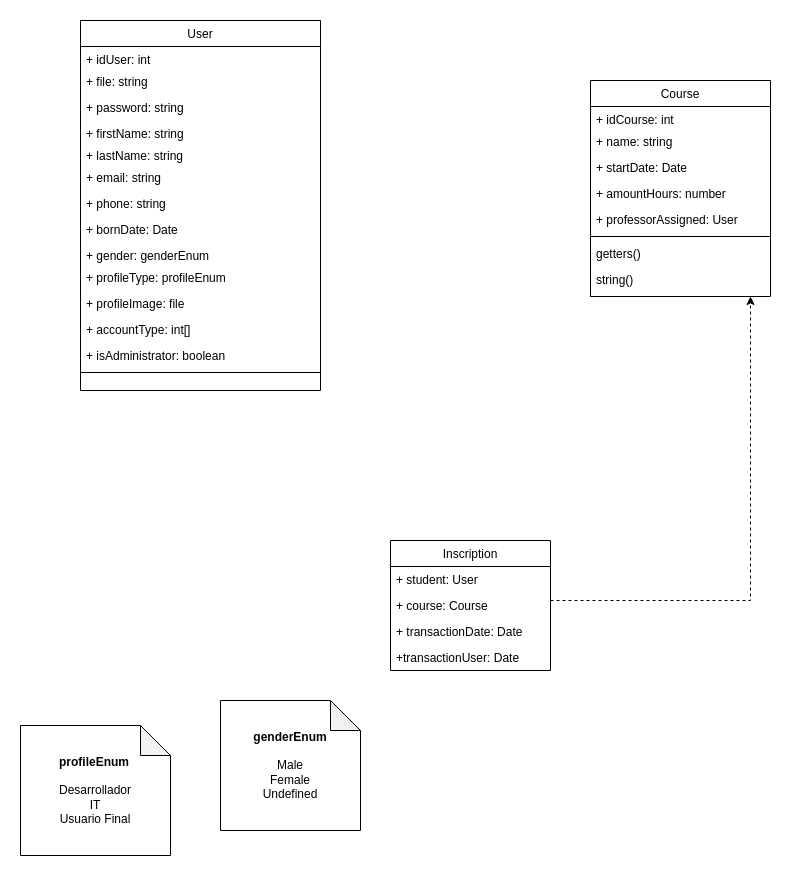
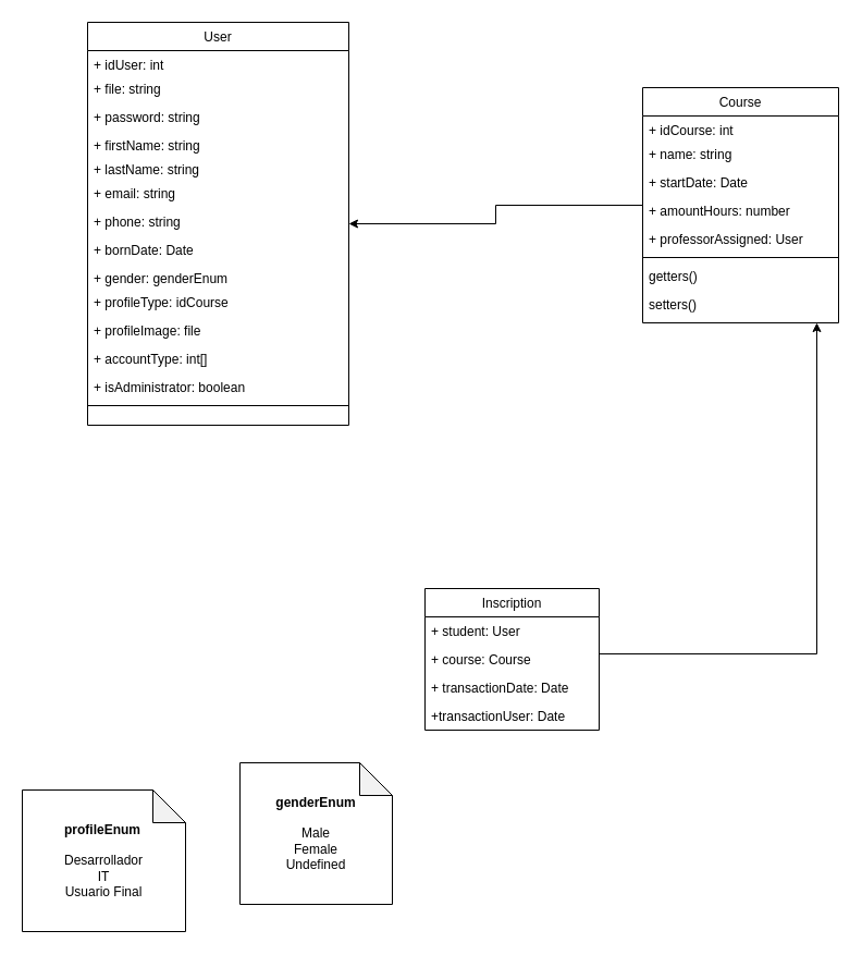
  <mxCell id="0" />
  <mxCell id="1" parent="0" />
  <mxCell id="2" value="User" style="swimlane;fontStyle=0;align=center;verticalAlign=top;childLayout=stackLayout;horizontal=1;startSize=26;horizontalStack=0;resizeParent=1;resizeLast=0;collapsible=1;marginBottom=0;rounded=0;shadow=0;strokeWidth=1;" parent="1" vertex="1"><mxGeometry x="80" y="20" width="240" height="370" as="geometry"><mxRectangle x="130" y="380" width="160" height="26" as="alternateBounds" /></mxGeometry></mxCell>
  <mxCell id="3" value="+ idUser: int" style="text;align=left;verticalAlign=top;spacingLeft=4;spacingRight=4;overflow=hidden;rotatable=0;points=[[0,0.5],[1,0.5]];portConstraint=eastwest;rounded=0;shadow=0;html=0;" vertex="1" parent="2"><mxGeometry y="26" width="240" height="22" as="geometry" /></mxCell>
  <mxCell id="4" value="+ file: string" style="text;align=left;verticalAlign=top;spacingLeft=4;spacingRight=4;overflow=hidden;rotatable=0;points=[[0,0.5],[1,0.5]];portConstraint=eastwest;" parent="2" vertex="1"><mxGeometry y="48" width="240" height="26" as="geometry" /></mxCell>
  <mxCell id="5" value="+ password: string" style="text;align=left;verticalAlign=top;spacingLeft=4;spacingRight=4;overflow=hidden;rotatable=0;points=[[0,0.5],[1,0.5]];portConstraint=eastwest;rounded=0;shadow=0;html=0;" parent="2" vertex="1"><mxGeometry y="74" width="240" height="26" as="geometry" /></mxCell>
  <mxCell id="6" value="+ firstName: string" style="text;align=left;verticalAlign=top;spacingLeft=4;spacingRight=4;overflow=hidden;rotatable=0;points=[[0,0.5],[1,0.5]];portConstraint=eastwest;rounded=0;shadow=0;html=0;" parent="2" vertex="1"><mxGeometry y="100" width="240" height="22" as="geometry" /></mxCell>
  <mxCell id="7" value="+ lastName: string" style="text;align=left;verticalAlign=top;spacingLeft=4;spacingRight=4;overflow=hidden;rotatable=0;points=[[0,0.5],[1,0.5]];portConstraint=eastwest;rounded=0;shadow=0;html=0;" vertex="1" parent="2"><mxGeometry y="122" width="240" height="22" as="geometry" /></mxCell>
  <mxCell id="8" value="+ email: string" style="text;align=left;verticalAlign=top;spacingLeft=4;spacingRight=4;overflow=hidden;rotatable=0;points=[[0,0.5],[1,0.5]];portConstraint=eastwest;rounded=0;shadow=0;html=0;" vertex="1" parent="2"><mxGeometry y="144" width="240" height="26" as="geometry" /></mxCell>
  <mxCell id="9" value="+ phone: string" style="text;align=left;verticalAlign=top;spacingLeft=4;spacingRight=4;overflow=hidden;rotatable=0;points=[[0,0.5],[1,0.5]];portConstraint=eastwest;rounded=0;shadow=0;html=0;" parent="2" vertex="1"><mxGeometry y="170" width="240" height="26" as="geometry" /></mxCell>
  <mxCell id="10" value="+ bornDate: Date" style="text;align=left;verticalAlign=top;spacingLeft=4;spacingRight=4;overflow=hidden;rotatable=0;points=[[0,0.5],[1,0.5]];portConstraint=eastwest;rounded=0;shadow=0;html=0;" vertex="1" parent="2"><mxGeometry y="196" width="240" height="26" as="geometry" /></mxCell>
  <mxCell id="11" value="+ gender: genderEnum" style="text;align=left;verticalAlign=top;spacingLeft=4;spacingRight=4;overflow=hidden;rotatable=0;points=[[0,0.5],[1,0.5]];portConstraint=eastwest;rounded=0;shadow=0;html=0;" vertex="1" parent="2"><mxGeometry y="222" width="240" height="22" as="geometry" /></mxCell>
- <mxCell id="12" value="+ profileType: profileEnum" style="text;align=left;verticalAlign=top;spacingLeft=4;spacingRight=4;overflow=hidden;rotatable=0;points=[[0,0.5],[1,0.5]];portConstraint=eastwest;rounded=0;shadow=0;html=0;" parent="2" vertex="1"><mxGeometry y="244" width="240" height="26" as="geometry" /></mxCell>
+ <mxCell id="12" value="+ profileType: idCourse" style="text;align=left;verticalAlign=top;spacingLeft=4;spacingRight=4;overflow=hidden;rotatable=0;points=[[0,0.5],[1,0.5]];portConstraint=eastwest;rounded=0;shadow=0;html=0;" parent="2" vertex="1"><mxGeometry y="244" width="240" height="26" as="geometry" /></mxCell>
  <mxCell id="13" value="+ profileImage: file" style="text;align=left;verticalAlign=top;spacingLeft=4;spacingRight=4;overflow=hidden;rotatable=0;points=[[0,0.5],[1,0.5]];portConstraint=eastwest;rounded=0;shadow=0;html=0;" vertex="1" parent="2"><mxGeometry y="270" width="240" height="26" as="geometry" /></mxCell>
  <mxCell id="14" value="+ accountType: int[]" style="text;align=left;verticalAlign=top;spacingLeft=4;spacingRight=4;overflow=hidden;rotatable=0;points=[[0,0.5],[1,0.5]];portConstraint=eastwest;rounded=0;shadow=0;html=0;" vertex="1" parent="2"><mxGeometry y="296" width="240" height="26" as="geometry" /></mxCell>
  <mxCell id="15" value="+ isAdministrator: boolean" style="text;align=left;verticalAlign=top;spacingLeft=4;spacingRight=4;overflow=hidden;rotatable=0;points=[[0,0.5],[1,0.5]];portConstraint=eastwest;rounded=0;shadow=0;html=0;" vertex="1" parent="2"><mxGeometry y="322" width="240" height="26" as="geometry" /></mxCell>
  <mxCell id="16" value="" style="line;html=1;strokeWidth=1;align=left;verticalAlign=middle;spacingTop=-1;spacingLeft=3;spacingRight=3;rotatable=0;labelPosition=right;points=[];portConstraint=eastwest;" parent="2" vertex="1"><mxGeometry y="348" width="240" height="8" as="geometry" /></mxCell>
  <mxCell id="17" value="Course" style="swimlane;fontStyle=0;align=center;verticalAlign=top;childLayout=stackLayout;horizontal=1;startSize=26;horizontalStack=0;resizeParent=1;resizeLast=0;collapsible=1;marginBottom=0;rounded=0;shadow=0;strokeWidth=1;" parent="1" vertex="1"><mxGeometry x="590" y="80" width="180" height="216" as="geometry"><mxRectangle x="660" y="273" width="160" height="26" as="alternateBounds" /></mxGeometry></mxCell>
  <mxCell id="18" value="+ idCourse: int" style="text;align=left;verticalAlign=top;spacingLeft=4;spacingRight=4;overflow=hidden;rotatable=0;points=[[0,0.5],[1,0.5]];portConstraint=eastwest;rounded=0;shadow=0;html=0;" vertex="1" parent="17"><mxGeometry y="26" width="180" height="22" as="geometry" /></mxCell>
  <mxCell id="19" value="+ name: string" style="text;align=left;verticalAlign=top;spacingLeft=4;spacingRight=4;overflow=hidden;rotatable=0;points=[[0,0.5],[1,0.5]];portConstraint=eastwest;" parent="17" vertex="1"><mxGeometry y="48" width="180" height="26" as="geometry" /></mxCell>
  <mxCell id="20" value="+ startDate: Date" style="text;align=left;verticalAlign=top;spacingLeft=4;spacingRight=4;overflow=hidden;rotatable=0;points=[[0,0.5],[1,0.5]];portConstraint=eastwest;rounded=0;shadow=0;html=0;" vertex="1" parent="17"><mxGeometry y="74" width="180" height="26" as="geometry" /></mxCell>
  <mxCell id="21" value="+ amountHours: number" style="text;align=left;verticalAlign=top;spacingLeft=4;spacingRight=4;overflow=hidden;rotatable=0;points=[[0,0.5],[1,0.5]];portConstraint=eastwest;rounded=0;shadow=0;html=0;" parent="17" vertex="1"><mxGeometry y="100" width="180" height="26" as="geometry" /></mxCell>
  <mxCell id="22" value="+ professorAssigned: User" style="text;align=left;verticalAlign=top;spacingLeft=4;spacingRight=4;overflow=hidden;rotatable=0;points=[[0,0.5],[1,0.5]];portConstraint=eastwest;rounded=0;shadow=0;html=0;" parent="17" vertex="1"><mxGeometry y="126" width="180" height="26" as="geometry" /></mxCell>
  <mxCell id="23" value="" style="line;html=1;strokeWidth=1;align=left;verticalAlign=middle;spacingTop=-1;spacingLeft=3;spacingRight=3;rotatable=0;labelPosition=right;points=[];portConstraint=eastwest;" parent="17" vertex="1"><mxGeometry y="152" width="180" height="8" as="geometry" /></mxCell>
  <mxCell id="24" value="getters()" style="text;align=left;verticalAlign=top;spacingLeft=4;spacingRight=4;overflow=hidden;rotatable=0;points=[[0,0.5],[1,0.5]];portConstraint=eastwest;" parent="17" vertex="1"><mxGeometry y="160" width="180" height="26" as="geometry" /></mxCell>
- <mxCell id="25" value="string()" style="text;align=left;verticalAlign=top;spacingLeft=4;spacingRight=4;overflow=hidden;rotatable=0;points=[[0,0.5],[1,0.5]];portConstraint=eastwest;" parent="17" vertex="1"><mxGeometry y="186" width="180" height="26" as="geometry" /></mxCell>
+ <mxCell id="25" value="setters()" style="text;align=left;verticalAlign=top;spacingLeft=4;spacingRight=4;overflow=hidden;rotatable=0;points=[[0,0.5],[1,0.5]];portConstraint=eastwest;" parent="17" vertex="1"><mxGeometry y="186" width="180" height="26" as="geometry" /></mxCell>
  <mxCell id="26" value="Inscription" style="swimlane;fontStyle=0;align=center;verticalAlign=top;childLayout=stackLayout;horizontal=1;startSize=26;horizontalStack=0;resizeParent=1;resizeLast=0;collapsible=1;marginBottom=0;rounded=0;shadow=0;strokeWidth=1;" parent="1" vertex="1"><mxGeometry x="390" y="540" width="160" height="130" as="geometry"><mxRectangle x="550" y="140" width="160" height="26" as="alternateBounds" /></mxGeometry></mxCell>
  <mxCell id="27" value="+ student: User" style="text;align=left;verticalAlign=top;spacingLeft=4;spacingRight=4;overflow=hidden;rotatable=0;points=[[0,0.5],[1,0.5]];portConstraint=eastwest;" parent="26" vertex="1"><mxGeometry y="26" width="160" height="26" as="geometry" /></mxCell>
  <mxCell id="28" value="+ course: Course" style="text;align=left;verticalAlign=top;spacingLeft=4;spacingRight=4;overflow=hidden;rotatable=0;points=[[0,0.5],[1,0.5]];portConstraint=eastwest;rounded=0;shadow=0;html=0;" parent="26" vertex="1"><mxGeometry y="52" width="160" height="26" as="geometry" /></mxCell>
  <mxCell id="29" value="+ transactionDate: Date" style="text;align=left;verticalAlign=top;spacingLeft=4;spacingRight=4;overflow=hidden;rotatable=0;points=[[0,0.5],[1,0.5]];portConstraint=eastwest;rounded=0;shadow=0;html=0;" vertex="1" parent="26"><mxGeometry y="78" width="160" height="26" as="geometry" /></mxCell>
  <mxCell id="30" value="+transactionUser: Date" style="text;align=left;verticalAlign=top;spacingLeft=4;spacingRight=4;overflow=hidden;rotatable=0;points=[[0,0.5],[1,0.5]];portConstraint=eastwest;rounded=0;shadow=0;html=0;" vertex="1" parent="26"><mxGeometry y="104" width="160" height="26" as="geometry" /></mxCell>
- <mxCell id="31" style="edgeStyle=orthogonalEdgeStyle;rounded=0;orthogonalLoop=1;jettySize=auto;html=1;dashed=1;" parent="1" source="26" target="17" edge="1"><mxGeometry relative="1" as="geometry"><mxPoint x="660" y="625" as="sourcePoint" /><Array as="points"><mxPoint x="750" y="600" /></Array></mxGeometry></mxCell>
+ <mxCell id="31" style="edgeStyle=orthogonalEdgeStyle;rounded=0;orthogonalLoop=1;jettySize=auto;html=1;" parent="1" source="26" target="17" edge="1"><mxGeometry relative="1" as="geometry"><mxPoint x="660" y="625" as="sourcePoint" /><Array as="points"><mxPoint x="750" y="600" /></Array></mxGeometry></mxCell>
+ <mxCell id="32" style="edgeStyle=orthogonalEdgeStyle;rounded=0;orthogonalLoop=1;jettySize=auto;html=1;" parent="1" source="17" target="2" edge="1"><mxGeometry relative="1" as="geometry"><Array as="points" /></mxGeometry></mxCell>
  <mxCell id="33" value="&lt;b&gt;genderEnum&lt;br&gt;&lt;/b&gt;&lt;br&gt;Male&lt;br&gt;Female&lt;br&gt;Undefined" style="shape=note;whiteSpace=wrap;html=1;backgroundOutline=1;darkOpacity=0.05;" vertex="1" parent="1"><mxGeometry x="220" y="700" width="140" height="130" as="geometry" /></mxCell>
  <mxCell id="34" value="&lt;div style=&quot;text-align: left&quot;&gt;&lt;b&gt;profileEnum&lt;/b&gt;&lt;/div&gt;&lt;br&gt;Desarrollador&lt;br&gt;IT&lt;br&gt;Usuario Final" style="shape=note;whiteSpace=wrap;html=1;backgroundOutline=1;darkOpacity=0.05;" vertex="1" parent="1"><mxGeometry x="20" y="725" width="150" height="130" as="geometry" /></mxCell>
